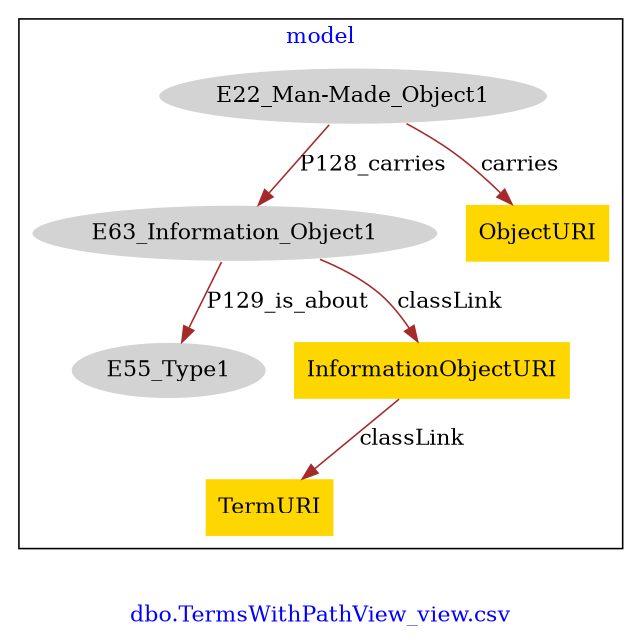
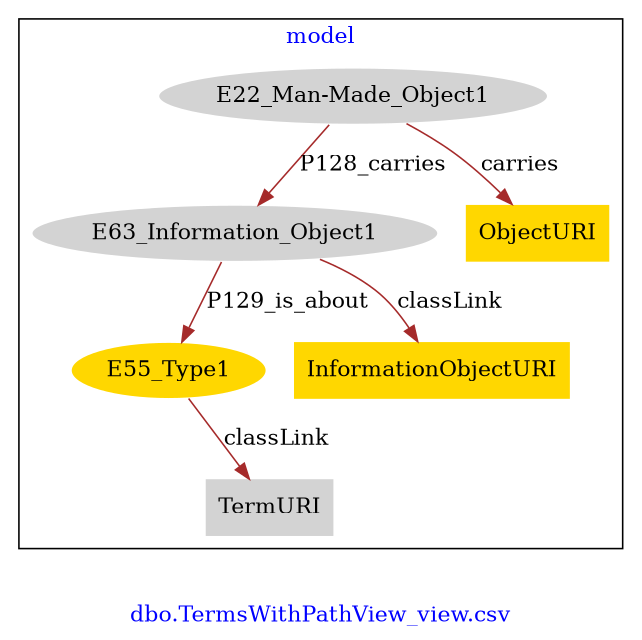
  digraph {
    fontcolor=blue
    label="dbo.TermsWithPathView_view.csv"
    remincross=true
    node [fillcolor=lightgray style=filled]
    edge [color=brown fontcolor=black]
    n1 [color=white label="E22_Man-Made_Object1"]
    n2 [color=white label=E63_Information_Object1]
    n3 [fillcolor=gold label=ObjectURI shape=plaintext]
-   n4 [color=white label=E55_Type1]
-   n5 [fillcolor=gold label=TermURI shape=plaintext]
+   n4 [color=white fillcolor=gold label=E55_Type1]
+   n5 [label=TermURI shape=plaintext]
    n6 [fillcolor=gold label=InformationObjectURI shape=plaintext]
    subgraph cluster_1 {
      label=model
      n1
      n2
      n3
      n4
      n5
      n6
    }
    n1 -> n2 [label=P128_carries]
    n1 -> n3 [label=carries]
    n2 -> n4 [label=P129_is_about]
    n2 -> n6 [label=classLink]
-   n6 -> n5 [label=classLink]
+   n4 -> n5 [label=classLink]
  }
